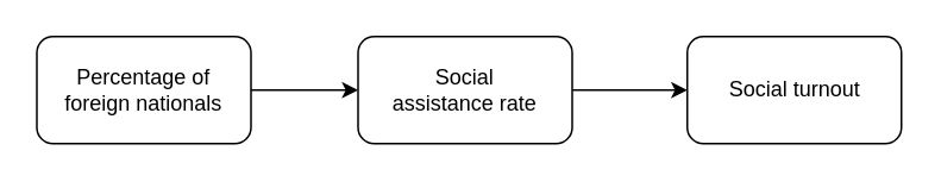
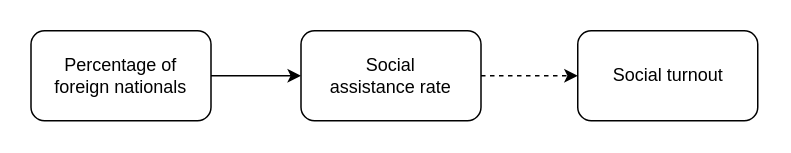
  <mxCell id="0" />
  <mxCell id="1" parent="0" />
  <mxCell id="2" value="Social turnout" style="rounded=1;whiteSpace=wrap;html=1;" vertex="1" parent="1"><mxGeometry x="384.5" y="20" width="120" height="60" as="geometry" /></mxCell>
  <mxCell id="3" value="Percentage of &lt;br&gt;foreign nationals" style="rounded=1;whiteSpace=wrap;html=1;" vertex="1" parent="1"><mxGeometry x="20" y="20" width="120" height="60" as="geometry" /></mxCell>
  <mxCell id="4" value="Social &lt;br&gt;assistance rate" style="rounded=1;whiteSpace=wrap;html=1;" vertex="1" parent="1"><mxGeometry x="200" y="20" width="120" height="60" as="geometry" /></mxCell>
  <mxCell id="5" value="" style="endArrow=classic;html=1;rounded=0;entryX=0;entryY=0.5;entryDx=0;entryDy=0;" edge="1" parent="1" target="4"><mxGeometry width="50" height="50" relative="1" as="geometry"><mxPoint x="140" y="50" as="sourcePoint" /><mxPoint x="190" y="0" as="targetPoint" /></mxGeometry></mxCell>
- <mxCell id="6" value="" style="endArrow=classic;html=1;rounded=0;exitX=1;exitY=0.5;exitDx=0;exitDy=0;entryX=0;entryY=0.5;entryDx=0;entryDy=0;" edge="1" parent="1" source="4" target="2"><mxGeometry width="50" height="50" relative="1" as="geometry"><mxPoint x="320" y="160" as="sourcePoint" /><mxPoint x="370" y="110" as="targetPoint" /></mxGeometry></mxCell>
+ <mxCell id="6" value="" style="endArrow=classic;html=1;rounded=0;exitX=1;exitY=0.5;exitDx=0;exitDy=0;entryX=0;entryY=0.5;entryDx=0;entryDy=0;dashed=1;" edge="1" parent="1" source="4" target="2"><mxGeometry width="50" height="50" relative="1" as="geometry"><mxPoint x="320" y="160" as="sourcePoint" /><mxPoint x="370" y="110" as="targetPoint" /></mxGeometry></mxCell>
